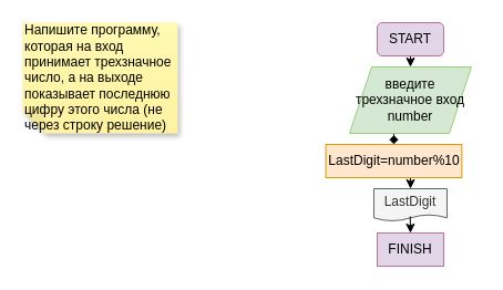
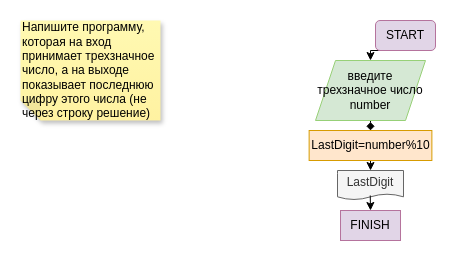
  <mxCell id="0" />
  <mxCell id="1" parent="0" />
  <mxCell id="2" value="Напишите программу, которая на вход принимает трехзначное число, а на выходе показывает последнюю цифру этого числа (не через строку решение)" style="shape=note;whiteSpace=wrap;html=1;backgroundOutline=1;fontColor=#000000;darkOpacity=0.05;fillColor=#FFF9B2;strokeColor=none;fillStyle=solid;direction=west;gradientDirection=north;gradientColor=#FFF2A1;shadow=1;size=20;pointerEvents=1;align=left;" parent="1" vertex="1"><mxGeometry x="20" y="20" width="140" height="100" as="geometry" /></mxCell>
  <mxCell id="3" style="edgeStyle=orthogonalEdgeStyle;rounded=0;orthogonalLoop=1;jettySize=auto;html=1;exitX=0.5;exitY=1;exitDx=0;exitDy=0;entryX=0.5;entryY=0;entryDx=0;entryDy=0;" parent="1" source="4" target="7" edge="1"><mxGeometry relative="1" as="geometry" /></mxCell>
- <mxCell id="4" value="START" style="rounded=1;whiteSpace=wrap;html=1;fillColor=#e1d5e7;strokeColor=#B5739D;" parent="1" vertex="1"><mxGeometry x="340" y="20" width="60" height="30" as="geometry" /></mxCell>
+ <mxCell id="4" value="START" style="rounded=1;whiteSpace=wrap;html=1;fillColor=#e1d5e7;strokeColor=#B5739D;" parent="1" vertex="1"><mxGeometry x="375" y="20" width="60" height="30" as="geometry" /></mxCell>
  <mxCell id="5" style="edgeStyle=orthogonalEdgeStyle;rounded=0;orthogonalLoop=1;jettySize=auto;html=1;exitX=0.5;exitY=1;exitDx=0;exitDy=0;entryX=0.5;entryY=0;entryDx=0;entryDy=0;" parent="1" source="7" edge="1"><mxGeometry relative="1" as="geometry"><mxPoint x="370.005" y="100" as="targetPoint" /></mxGeometry></mxCell>
  <mxCell id="6" style="edgeStyle=orthogonalEdgeStyle;rounded=0;orthogonalLoop=1;jettySize=auto;html=1;exitX=0.5;exitY=1;exitDx=0;exitDy=0;entryX=0.5;entryY=0;entryDx=0;entryDy=0;endArrow=diamond;" edge="1" parent="1" source="7" target="11"><mxGeometry relative="1" as="geometry" /></mxCell>
- <mxCell id="7" value="введите трехзначное вход number" style="shape=parallelogram;perimeter=parallelogramPerimeter;whiteSpace=wrap;html=1;fixedSize=1;strokeColor=#97D077;fillColor=#d5e8d4;" parent="1" vertex="1"><mxGeometry x="315" y="60" width="110" height="60" as="geometry" /></mxCell>
+ <mxCell id="7" value="введите трехзначное число number" style="shape=parallelogram;perimeter=parallelogramPerimeter;whiteSpace=wrap;html=1;fixedSize=1;strokeColor=#97D077;fillColor=#d5e8d4;" parent="1" vertex="1"><mxGeometry x="315" y="60" width="110" height="60" as="geometry" /></mxCell>
  <mxCell id="8" value="LastDigit" style="shape=document;whiteSpace=wrap;html=1;boundedLbl=1;strokeColor=#666666;fillColor=#f5f5f5;fontColor=#333333;size=0.199;" parent="1" vertex="1"><mxGeometry x="337.01" y="170" width="66" height="29.25" as="geometry" /></mxCell>
  <mxCell id="9" value="FINISH" style="whiteSpace=wrap;html=1;fillColor=#e1d5e7;strokeColor=#B5739D;rounded=0;" parent="1" vertex="1"><mxGeometry x="340.01" y="210" width="60" height="30" as="geometry" /></mxCell>
  <mxCell id="10" style="edgeStyle=orthogonalEdgeStyle;rounded=0;orthogonalLoop=1;jettySize=auto;html=1;exitX=0.5;exitY=1;exitDx=0;exitDy=0;entryX=0.5;entryY=0;entryDx=0;entryDy=0;" edge="1" parent="1" source="11" target="8"><mxGeometry relative="1" as="geometry" /></mxCell>
- <mxCell id="11" value="LastDigit=number%10" style="rounded=0;whiteSpace=wrap;html=1;strokeColor=#d79b00;fillColor=#ffe6cc;" vertex="1" parent="1"><mxGeometry x="293.63" y="130" width="122.75" height="30" as="geometry" /></mxCell>
+ <mxCell id="11" value="LastDigit=number%10" style="rounded=0;whiteSpace=wrap;html=1;strokeColor=#d79b00;fillColor=#ffe6cc;" vertex="1" parent="1"><mxGeometry x="308.63" y="130" width="122.75" height="30" as="geometry" /></mxCell>
  <mxCell id="12" value="" style="endArrow=classic;html=1;rounded=0;entryX=0.5;entryY=0;entryDx=0;entryDy=0;" edge="1" parent="1" target="9"><mxGeometry width="50" height="50" relative="1" as="geometry"><mxPoint x="369.75" y="195" as="sourcePoint" /><mxPoint x="369.75" y="255" as="targetPoint" /></mxGeometry></mxCell>
